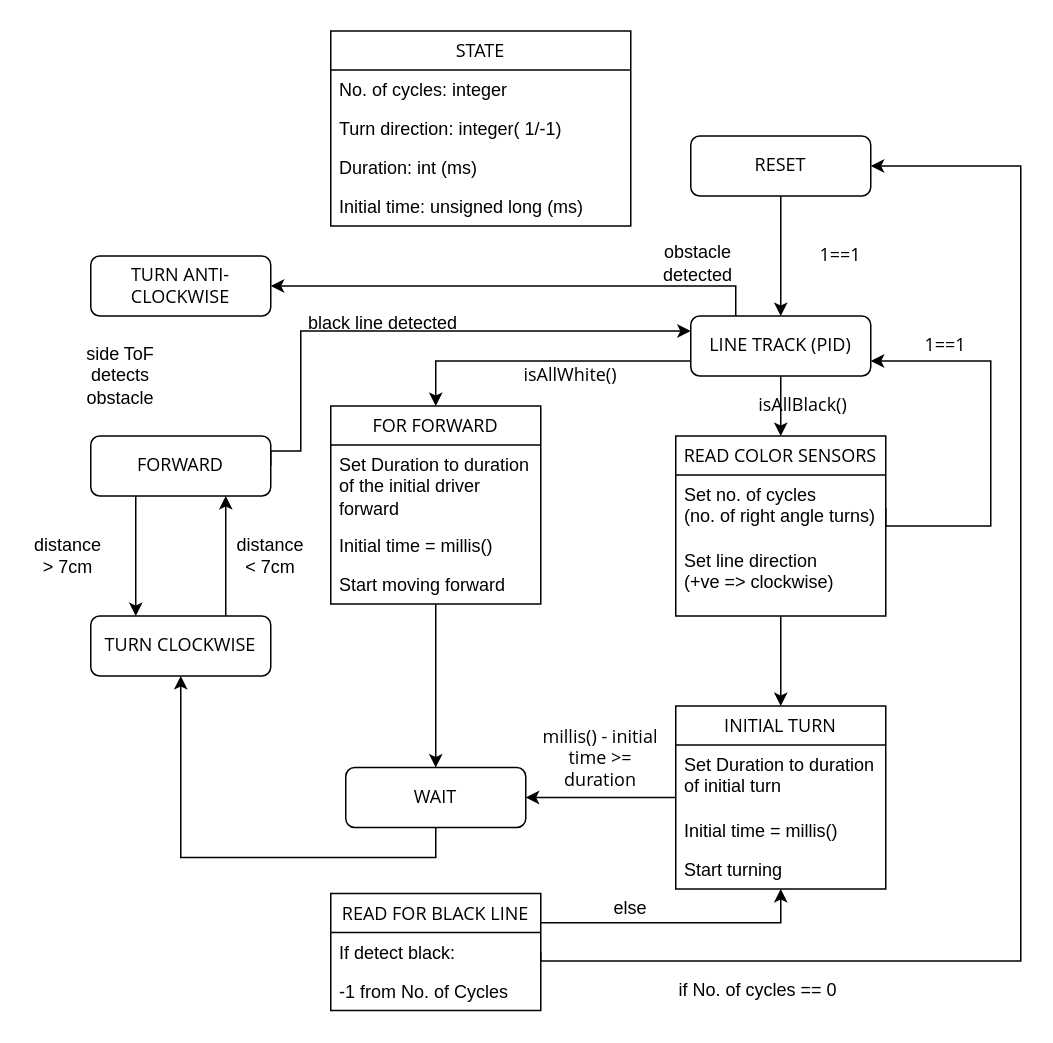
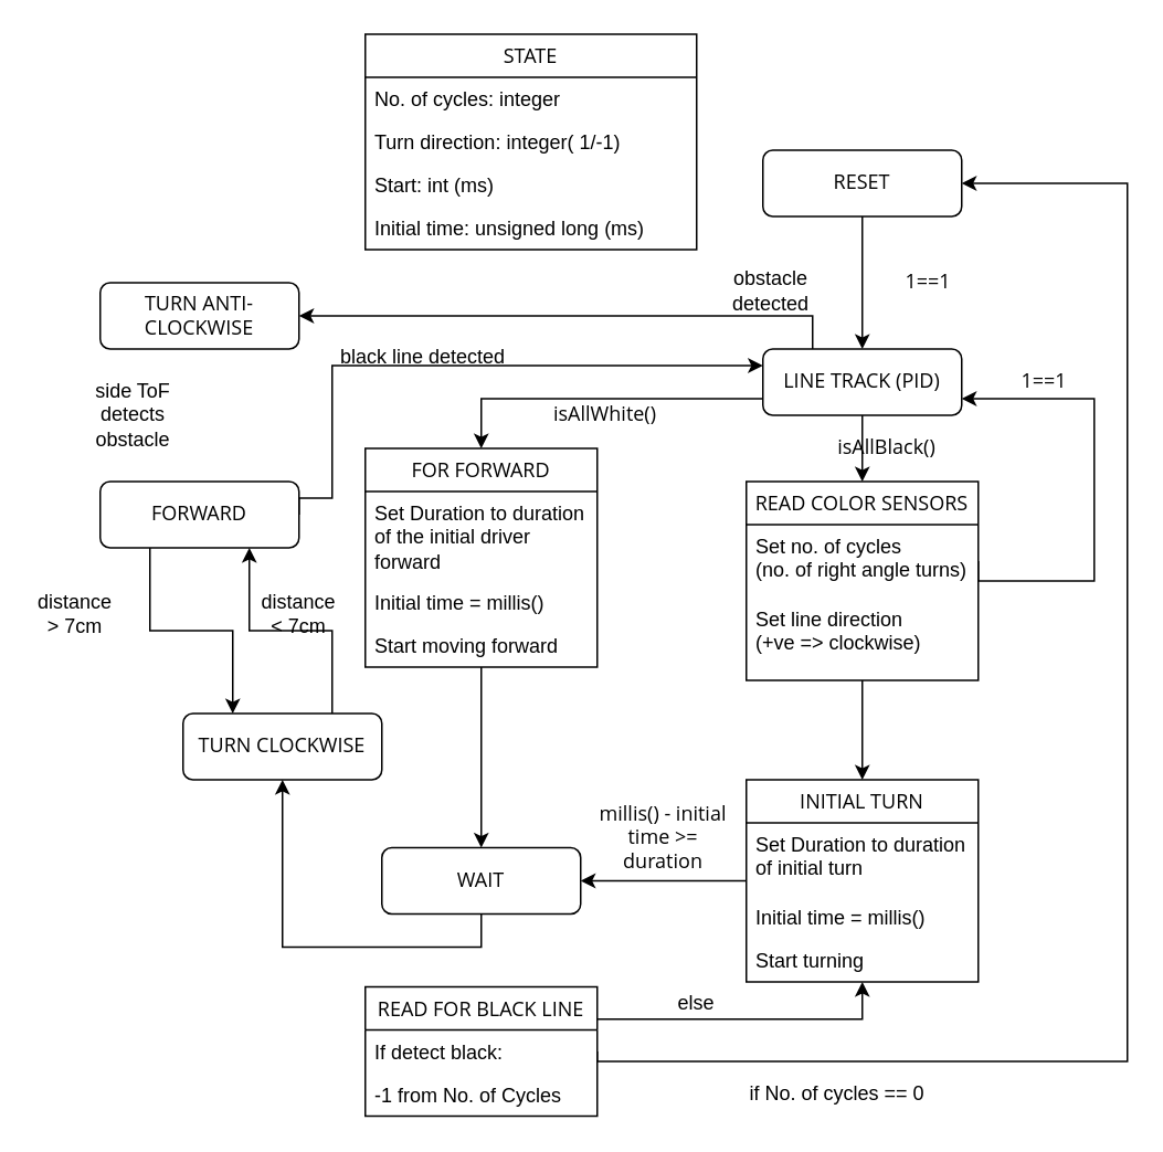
  <mxCell id="0" />
  <mxCell id="1" parent="0" />
  <mxCell id="2" style="edgeStyle=orthogonalEdgeStyle;rounded=0;orthogonalLoop=1;jettySize=auto;html=1;exitX=0.5;exitY=1;exitDx=0;exitDy=0;entryX=0.5;entryY=0;entryDx=0;entryDy=0;fontFamily=Open Sans;fontSource=https%3A%2F%2Ffonts.googleapis.com%2Fcss%3Ffamily%3DOpen%2BSans;" parent="1" source="3" target="8" edge="1"><mxGeometry relative="1" as="geometry" /></mxCell>
  <mxCell id="3" value="&lt;font data-font-src=&quot;https://fonts.googleapis.com/css?family=Open+Sans&quot;&gt;RESE&lt;/font&gt;&lt;font data-font-src=&quot;https://fonts.googleapis.com/css?family=Open+Sans&quot;&gt;T&lt;/font&gt;" style="rounded=1;whiteSpace=wrap;html=1;fontSize=12;glass=0;strokeWidth=1;shadow=0;fontFamily=Open Sans;fontSource=https%3A%2F%2Ffonts.googleapis.com%2Fcss%3Ffamily%3DOpen%2BSans;" parent="1" vertex="1"><mxGeometry x="460" y="90" width="120" height="40" as="geometry" /></mxCell>
  <mxCell id="4" style="edgeStyle=orthogonalEdgeStyle;rounded=0;orthogonalLoop=1;jettySize=auto;html=1;exitX=0.5;exitY=1;exitDx=0;exitDy=0;entryX=0.5;entryY=0;entryDx=0;entryDy=0;fontFamily=Open Sans;fontSource=https%3A%2F%2Ffonts.googleapis.com%2Fcss%3Ffamily%3DOpen%2BSans;" parent="1" source="8" target="19" edge="1"><mxGeometry relative="1" as="geometry"><mxPoint x="520" y="340" as="targetPoint" /></mxGeometry></mxCell>
  <mxCell id="5" style="edgeStyle=orthogonalEdgeStyle;rounded=0;orthogonalLoop=1;jettySize=auto;html=1;exitX=0.5;exitY=0;exitDx=0;exitDy=0;entryX=0.5;entryY=0;entryDx=0;entryDy=0;fontFamily=Open Sans;fontSource=https%3A%2F%2Ffonts.googleapis.com%2Fcss%3Ffamily%3DOpen%2BSans;" parent="1" source="31" target="31" edge="1"><mxGeometry relative="1" as="geometry" /></mxCell>
  <mxCell id="6" style="edgeStyle=orthogonalEdgeStyle;rounded=0;orthogonalLoop=1;jettySize=auto;html=1;exitX=0;exitY=0.75;exitDx=0;exitDy=0;entryX=0.5;entryY=0;entryDx=0;entryDy=0;" edge="1" parent="1" source="8" target="31"><mxGeometry relative="1" as="geometry" /></mxCell>
  <mxCell id="7" style="edgeStyle=orthogonalEdgeStyle;rounded=0;orthogonalLoop=1;jettySize=auto;html=1;exitX=0.25;exitY=0;exitDx=0;exitDy=0;entryX=1;entryY=0.5;entryDx=0;entryDy=0;" edge="1" parent="1" source="8" target="43"><mxGeometry relative="1" as="geometry" /></mxCell>
  <mxCell id="8" value="LINE TRACK (PID)" style="rounded=1;whiteSpace=wrap;html=1;fontSize=12;glass=0;strokeWidth=1;shadow=0;fontFamily=Open Sans;fontSource=https%3A%2F%2Ffonts.googleapis.com%2Fcss%3Ffamily%3DOpen%2BSans;" parent="1" vertex="1"><mxGeometry x="460" y="210" width="120" height="40" as="geometry" /></mxCell>
  <mxCell id="9" value="&lt;div&gt;1==1&lt;/div&gt;" style="text;html=1;strokeColor=none;fillColor=none;align=center;verticalAlign=middle;whiteSpace=wrap;rounded=0;fontFamily=Open Sans;fontSource=https%3A%2F%2Ffonts.googleapis.com%2Fcss%3Ffamily%3DOpen%2BSans;" parent="1" vertex="1"><mxGeometry x="540" y="160" width="40" height="20" as="geometry" /></mxCell>
  <mxCell id="10" value="isAllBlack()" style="text;html=1;strokeColor=none;fillColor=none;align=center;verticalAlign=middle;whiteSpace=wrap;rounded=0;fontFamily=Open Sans;fontSource=https%3A%2F%2Ffonts.googleapis.com%2Fcss%3Ffamily%3DOpen%2BSans;" parent="1" vertex="1"><mxGeometry x="505" y="260" width="60" height="20" as="geometry" /></mxCell>
  <mxCell id="11" style="edgeStyle=orthogonalEdgeStyle;rounded=0;orthogonalLoop=1;jettySize=auto;html=1;exitX=0.5;exitY=1;exitDx=0;exitDy=0;fontFamily=Open Sans;fontSource=https%3A%2F%2Ffonts.googleapis.com%2Fcss%3Ffamily%3DOpen%2BSans;" parent="1" source="12" target="49" edge="1"><mxGeometry relative="1" as="geometry"><mxPoint x="290" y="615" as="targetPoint" /></mxGeometry></mxCell>
  <mxCell id="12" value="WAIT" style="rounded=1;whiteSpace=wrap;html=1;fontFamily=Open Sans;fontSource=https%3A%2F%2Ffonts.googleapis.com%2Fcss%3Ffamily%3DOpen%2BSans;" parent="1" vertex="1"><mxGeometry x="230" y="511" width="120" height="40" as="geometry" /></mxCell>
  <mxCell id="13" value="STATE" style="swimlane;fontStyle=0;childLayout=stackLayout;horizontal=1;startSize=26;horizontalStack=0;resizeParent=1;resizeParentMax=0;resizeLast=0;collapsible=1;marginBottom=0;fontFamily=Open Sans;fontSource=https%3A%2F%2Ffonts.googleapis.com%2Fcss%3Ffamily%3DOpen%2BSans;" parent="1" vertex="1"><mxGeometry x="220" y="20" width="200" height="130" as="geometry" /></mxCell>
  <mxCell id="14" value="No. of cycles: integer" style="text;strokeColor=none;fillColor=none;align=left;verticalAlign=top;spacingLeft=4;spacingRight=4;overflow=hidden;rotatable=0;points=[[0,0.5],[1,0.5]];portConstraint=eastwest;" parent="13" vertex="1"><mxGeometry y="26" width="200" height="26" as="geometry" /></mxCell>
  <mxCell id="15" value="Turn direction: integer( 1/-1)" style="text;strokeColor=none;fillColor=none;align=left;verticalAlign=top;spacingLeft=4;spacingRight=4;overflow=hidden;rotatable=0;points=[[0,0.5],[1,0.5]];portConstraint=eastwest;" parent="13" vertex="1"><mxGeometry y="52" width="200" height="26" as="geometry" /></mxCell>
- <mxCell id="16" value="Duration: int (ms)" style="text;strokeColor=none;fillColor=none;align=left;verticalAlign=top;spacingLeft=4;spacingRight=4;overflow=hidden;rotatable=0;points=[[0,0.5],[1,0.5]];portConstraint=eastwest;" parent="13" vertex="1"><mxGeometry y="78" width="200" height="26" as="geometry" /></mxCell>
+ <mxCell id="16" value="Start: int (ms)" style="text;strokeColor=none;fillColor=none;align=left;verticalAlign=top;spacingLeft=4;spacingRight=4;overflow=hidden;rotatable=0;points=[[0,0.5],[1,0.5]];portConstraint=eastwest;" parent="13" vertex="1"><mxGeometry y="78" width="200" height="26" as="geometry" /></mxCell>
  <mxCell id="17" value="Initial time: unsigned long (ms)" style="text;strokeColor=none;fillColor=none;align=left;verticalAlign=top;spacingLeft=4;spacingRight=4;overflow=hidden;rotatable=0;points=[[0,0.5],[1,0.5]];portConstraint=eastwest;" parent="13" vertex="1"><mxGeometry y="104" width="200" height="26" as="geometry" /></mxCell>
  <mxCell id="18" style="edgeStyle=orthogonalEdgeStyle;rounded=0;orthogonalLoop=1;jettySize=auto;html=1;exitX=0.5;exitY=1;exitDx=0;exitDy=0;fontFamily=Open Sans;fontSource=https%3A%2F%2Ffonts.googleapis.com%2Fcss%3Ffamily%3DOpen%2BSans;entryX=0.5;entryY=0;entryDx=0;entryDy=0;" parent="1" source="19" target="26" edge="1"><mxGeometry relative="1" as="geometry"><mxPoint x="520" y="490" as="targetPoint" /></mxGeometry></mxCell>
  <mxCell id="19" value="READ COLOR SENSORS" style="swimlane;fontStyle=0;childLayout=stackLayout;horizontal=1;startSize=26;horizontalStack=0;resizeParent=1;resizeParentMax=0;resizeLast=0;collapsible=1;marginBottom=0;fontFamily=Open Sans;fontSource=https%3A%2F%2Ffonts.googleapis.com%2Fcss%3Ffamily%3DOpen%2BSans;" parent="1" vertex="1"><mxGeometry x="450" y="290" width="140" height="120" as="geometry" /></mxCell>
  <mxCell id="20" value="Set no. of cycles&#10; (no. of right angle turns)" style="text;strokeColor=none;fillColor=none;align=left;verticalAlign=top;spacingLeft=4;spacingRight=4;overflow=hidden;rotatable=0;points=[[0,0.5],[1,0.5]];portConstraint=eastwest;" parent="19" vertex="1"><mxGeometry y="26" width="140" height="44" as="geometry" /></mxCell>
  <mxCell id="21" value="Set line direction &#10;(+ve =&gt; clockwise)" style="text;strokeColor=none;fillColor=none;align=left;verticalAlign=top;spacingLeft=4;spacingRight=4;overflow=hidden;rotatable=0;points=[[0,0.5],[1,0.5]];portConstraint=eastwest;" parent="19" vertex="1"><mxGeometry y="70" width="140" height="50" as="geometry" /></mxCell>
  <mxCell id="22" style="edgeStyle=orthogonalEdgeStyle;rounded=0;orthogonalLoop=1;jettySize=auto;html=1;exitX=1;exitY=0.5;exitDx=0;exitDy=0;entryX=1;entryY=0.75;entryDx=0;entryDy=0;fontFamily=Open Sans;fontSource=https%3A%2F%2Ffonts.googleapis.com%2Fcss%3Ffamily%3DOpen%2BSans;" parent="1" source="20" target="8" edge="1"><mxGeometry relative="1" as="geometry"><Array as="points"><mxPoint x="590" y="350" /><mxPoint x="660" y="350" /><mxPoint x="660" y="240" /></Array></mxGeometry></mxCell>
  <mxCell id="23" value="1==1" style="text;html=1;strokeColor=none;fillColor=none;align=center;verticalAlign=middle;whiteSpace=wrap;rounded=0;fontFamily=Open Sans;fontSource=https%3A%2F%2Ffonts.googleapis.com%2Fcss%3Ffamily%3DOpen%2BSans;" parent="1" vertex="1"><mxGeometry x="610" y="220" width="40" height="20" as="geometry" /></mxCell>
  <mxCell id="24" value="millis() - initial time &amp;gt;= duration" style="text;html=1;strokeColor=none;fillColor=none;align=center;verticalAlign=middle;whiteSpace=wrap;rounded=0;fontFamily=Open Sans;fontSource=https%3A%2F%2Ffonts.googleapis.com%2Fcss%3Ffamily%3DOpen%2BSans;" parent="1" vertex="1"><mxGeometry x="360" y="480" width="80" height="50" as="geometry" /></mxCell>
  <mxCell id="25" style="edgeStyle=orthogonalEdgeStyle;rounded=0;orthogonalLoop=1;jettySize=auto;html=1;exitX=0;exitY=0.5;exitDx=0;exitDy=0;entryX=1;entryY=0.5;entryDx=0;entryDy=0;fontFamily=Open Sans;fontSource=https%3A%2F%2Ffonts.googleapis.com%2Fcss%3Ffamily%3DOpen%2BSans;" parent="1" source="26" target="12" edge="1"><mxGeometry relative="1" as="geometry" /></mxCell>
  <mxCell id="26" value="INITIAL TURN" style="swimlane;fontStyle=0;childLayout=stackLayout;horizontal=1;startSize=26;horizontalStack=0;resizeParent=1;resizeParentMax=0;resizeLast=0;collapsible=1;marginBottom=0;fontFamily=Open Sans;fontSource=https%3A%2F%2Ffonts.googleapis.com%2Fcss%3Ffamily%3DOpen%2BSans;" parent="1" vertex="1"><mxGeometry x="450" y="470" width="140" height="122" as="geometry" /></mxCell>
  <mxCell id="27" value="Set Duration to duration of initial turn" style="text;strokeColor=none;fillColor=none;align=left;verticalAlign=top;spacingLeft=4;spacingRight=4;overflow=hidden;rotatable=0;points=[[0,0.5],[1,0.5]];portConstraint=eastwest;whiteSpace=wrap;" parent="26" vertex="1"><mxGeometry y="26" width="140" height="44" as="geometry" /></mxCell>
  <mxCell id="28" value="Initial time = millis()" style="text;strokeColor=none;fillColor=none;align=left;verticalAlign=top;spacingLeft=4;spacingRight=4;overflow=hidden;rotatable=0;points=[[0,0.5],[1,0.5]];portConstraint=eastwest;" parent="26" vertex="1"><mxGeometry y="70" width="140" height="26" as="geometry" /></mxCell>
  <mxCell id="29" value="Start turning" style="text;strokeColor=none;fillColor=none;align=left;verticalAlign=top;spacingLeft=4;spacingRight=4;overflow=hidden;rotatable=0;points=[[0,0.5],[1,0.5]];portConstraint=eastwest;" parent="26" vertex="1"><mxGeometry y="96" width="140" height="26" as="geometry" /></mxCell>
  <mxCell id="30" style="edgeStyle=orthogonalEdgeStyle;rounded=0;orthogonalLoop=1;jettySize=auto;html=1;exitX=0.5;exitY=1;exitDx=0;exitDy=0;entryX=0.5;entryY=0;entryDx=0;entryDy=0;fontFamily=Open Sans;fontSource=https%3A%2F%2Ffonts.googleapis.com%2Fcss%3Ffamily%3DOpen%2BSans;" parent="1" source="31" target="12" edge="1"><mxGeometry relative="1" as="geometry" /></mxCell>
  <mxCell id="31" value="FOR FORWARD" style="swimlane;fontStyle=0;childLayout=stackLayout;horizontal=1;startSize=26;horizontalStack=0;resizeParent=1;resizeParentMax=0;resizeLast=0;collapsible=1;marginBottom=0;fontFamily=Open Sans;fontSource=https%3A%2F%2Ffonts.googleapis.com%2Fcss%3Ffamily%3DOpen%2BSans;" parent="1" vertex="1"><mxGeometry x="220" y="270" width="140" height="132" as="geometry" /></mxCell>
  <mxCell id="32" value="Set Duration to duration of the initial driver forward" style="text;strokeColor=none;fillColor=none;align=left;verticalAlign=top;spacingLeft=4;spacingRight=4;overflow=hidden;rotatable=0;points=[[0,0.5],[1,0.5]];portConstraint=eastwest;whiteSpace=wrap;" parent="31" vertex="1"><mxGeometry y="26" width="140" height="54" as="geometry" /></mxCell>
  <mxCell id="33" value="Initial time = millis()" style="text;strokeColor=none;fillColor=none;align=left;verticalAlign=top;spacingLeft=4;spacingRight=4;overflow=hidden;rotatable=0;points=[[0,0.5],[1,0.5]];portConstraint=eastwest;" parent="31" vertex="1"><mxGeometry y="80" width="140" height="26" as="geometry" /></mxCell>
  <mxCell id="34" value="Start moving forward" style="text;strokeColor=none;fillColor=none;align=left;verticalAlign=top;spacingLeft=4;spacingRight=4;overflow=hidden;rotatable=0;points=[[0,0.5],[1,0.5]];portConstraint=eastwest;" parent="31" vertex="1"><mxGeometry y="106" width="140" height="26" as="geometry" /></mxCell>
  <mxCell id="35" style="edgeStyle=orthogonalEdgeStyle;rounded=0;orthogonalLoop=1;jettySize=auto;html=1;exitX=1;exitY=0.5;exitDx=0;exitDy=0;entryX=1;entryY=0.5;entryDx=0;entryDy=0;fontFamily=Open Sans;fontSource=https%3A%2F%2Ffonts.googleapis.com%2Fcss%3Ffamily%3DOpen%2BSans;" parent="1" source="37" target="3" edge="1"><mxGeometry relative="1" as="geometry"><Array as="points"><mxPoint x="360" y="640" /><mxPoint x="680" y="640" /><mxPoint x="680" y="110" /></Array></mxGeometry></mxCell>
  <mxCell id="36" style="edgeStyle=orthogonalEdgeStyle;rounded=0;orthogonalLoop=1;jettySize=auto;html=1;exitX=1;exitY=0.25;exitDx=0;exitDy=0;" parent="1" source="37" target="26" edge="1"><mxGeometry relative="1" as="geometry" /></mxCell>
  <mxCell id="37" value="READ FOR BLACK LINE" style="swimlane;fontStyle=0;childLayout=stackLayout;horizontal=1;startSize=26;horizontalStack=0;resizeParent=1;resizeParentMax=0;resizeLast=0;collapsible=1;marginBottom=0;fontFamily=Open Sans;fontSource=https%3A%2F%2Ffonts.googleapis.com%2Fcss%3Ffamily%3DOpen%2BSans;" parent="1" vertex="1"><mxGeometry x="220" y="595" width="140" height="78" as="geometry" /></mxCell>
  <mxCell id="38" value="If detect black:" style="text;strokeColor=none;fillColor=none;align=left;verticalAlign=top;spacingLeft=4;spacingRight=4;overflow=hidden;rotatable=0;points=[[0,0.5],[1,0.5]];portConstraint=eastwest;" parent="37" vertex="1"><mxGeometry y="26" width="140" height="26" as="geometry" /></mxCell>
  <mxCell id="39" value="-1 from No. of Cycles" style="text;strokeColor=none;fillColor=none;align=left;verticalAlign=top;spacingLeft=4;spacingRight=4;overflow=hidden;rotatable=0;points=[[0,0.5],[1,0.5]];portConstraint=eastwest;" parent="37" vertex="1"><mxGeometry y="52" width="140" height="26" as="geometry" /></mxCell>
- <mxCell id="40" value="isAllWhite()" style="text;html=1;strokeColor=none;fillColor=none;align=center;verticalAlign=middle;whiteSpace=wrap;rounded=0;fontFamily=Open Sans;fontSource=https%3A%2F%2Ffonts.googleapis.com%2Fcss%3Ffamily%3DOpen%2BSans;" parent="1" vertex="1"><mxGeometry x="340" y="240" width="80" height="20" as="geometry" /></mxCell>
+ <mxCell id="40" value="isAllWhite()" style="text;html=1;strokeColor=none;fillColor=none;align=center;verticalAlign=middle;whiteSpace=wrap;rounded=0;fontFamily=Open Sans;fontSource=https%3A%2F%2Ffonts.googleapis.com%2Fcss%3Ffamily%3DOpen%2BSans;" parent="1" vertex="1"><mxGeometry x="325" y="240" width="80" height="20" as="geometry" /></mxCell>
  <mxCell id="41" value="if No. of cycles == 0" style="text;html=1;strokeColor=none;fillColor=none;align=center;verticalAlign=middle;whiteSpace=wrap;rounded=0;" parent="1" vertex="1"><mxGeometry x="450" y="650" width="110" height="20" as="geometry" /></mxCell>
  <mxCell id="42" value="else" style="text;html=1;strokeColor=none;fillColor=none;align=center;verticalAlign=middle;whiteSpace=wrap;rounded=0;" parent="1" vertex="1"><mxGeometry x="400" y="595" width="40" height="20" as="geometry" /></mxCell>
  <mxCell id="43" value="TURN ANTI-CLOCKWISE" style="rounded=1;whiteSpace=wrap;html=1;fontSize=12;glass=0;strokeWidth=1;shadow=0;fontFamily=Open Sans;fontSource=https%3A%2F%2Ffonts.googleapis.com%2Fcss%3Ffamily%3DOpen%2BSans;" vertex="1" parent="1"><mxGeometry x="60" y="170" width="120" height="40" as="geometry" /></mxCell>
  <mxCell id="44" style="edgeStyle=orthogonalEdgeStyle;rounded=0;orthogonalLoop=1;jettySize=auto;html=1;exitX=1;exitY=0.5;exitDx=0;exitDy=0;entryX=0;entryY=0.25;entryDx=0;entryDy=0;" edge="1" parent="1" source="46" target="8"><mxGeometry relative="1" as="geometry"><Array as="points"><mxPoint x="200" y="300" /><mxPoint x="200" y="220" /></Array></mxGeometry></mxCell>
  <mxCell id="45" style="edgeStyle=orthogonalEdgeStyle;rounded=0;orthogonalLoop=1;jettySize=auto;html=1;exitX=0.25;exitY=1;exitDx=0;exitDy=0;entryX=0.25;entryY=0;entryDx=0;entryDy=0;" edge="1" parent="1" source="46" target="49"><mxGeometry relative="1" as="geometry" /></mxCell>
  <mxCell id="46" value="FORWARD" style="rounded=1;whiteSpace=wrap;html=1;fontSize=12;glass=0;strokeWidth=1;shadow=0;fontFamily=Open Sans;fontSource=https%3A%2F%2Ffonts.googleapis.com%2Fcss%3Ffamily%3DOpen%2BSans;" vertex="1" parent="1"><mxGeometry x="60" y="290" width="120" height="40" as="geometry" /></mxCell>
  <mxCell id="47" value="&lt;div&gt;side ToF detects obstacle&lt;/div&gt;" style="text;html=1;strokeColor=none;fillColor=none;align=center;verticalAlign=middle;whiteSpace=wrap;rounded=0;" vertex="1" parent="1"><mxGeometry x="40" y="225" width="80" height="50" as="geometry" /></mxCell>
  <mxCell id="48" style="edgeStyle=orthogonalEdgeStyle;rounded=0;orthogonalLoop=1;jettySize=auto;html=1;exitX=0.75;exitY=0;exitDx=0;exitDy=0;entryX=0.75;entryY=1;entryDx=0;entryDy=0;" edge="1" parent="1" source="49" target="46"><mxGeometry relative="1" as="geometry" /></mxCell>
- <mxCell id="49" value="TURN CLOCKWISE" style="rounded=1;whiteSpace=wrap;html=1;fontSize=12;glass=0;strokeWidth=1;shadow=0;fontFamily=Open Sans;fontSource=https%3A%2F%2Ffonts.googleapis.com%2Fcss%3Ffamily%3DOpen%2BSans;" vertex="1" parent="1"><mxGeometry x="60" y="410" width="120" height="40" as="geometry" /></mxCell>
+ <mxCell id="49" value="TURN CLOCKWISE" style="rounded=1;whiteSpace=wrap;html=1;fontSize=12;glass=0;strokeWidth=1;shadow=0;fontFamily=Open Sans;fontSource=https%3A%2F%2Ffonts.googleapis.com%2Fcss%3Ffamily%3DOpen%2BSans;" vertex="1" parent="1"><mxGeometry x="110" y="430" width="120" height="40" as="geometry" /></mxCell>
  <mxCell id="50" value="black line detected" style="text;html=1;strokeColor=none;fillColor=none;align=center;verticalAlign=middle;whiteSpace=wrap;rounded=0;" vertex="1" parent="1"><mxGeometry x="200" y="205" width="110" height="20" as="geometry" /></mxCell>
  <mxCell id="51" value="distance &amp;lt; 7cm" style="text;html=1;strokeColor=none;fillColor=none;align=center;verticalAlign=middle;whiteSpace=wrap;rounded=0;" vertex="1" parent="1"><mxGeometry x="160" y="350" width="40" height="40" as="geometry" /></mxCell>
  <mxCell id="52" value="obstacle detected" style="text;html=1;strokeColor=none;fillColor=none;align=center;verticalAlign=middle;whiteSpace=wrap;rounded=0;" vertex="1" parent="1"><mxGeometry x="420" y="160" width="90" height="30" as="geometry" /></mxCell>
  <mxCell id="53" value="distance &amp;gt; 7cm" style="text;html=1;strokeColor=none;fillColor=none;align=center;verticalAlign=middle;whiteSpace=wrap;rounded=0;" vertex="1" parent="1"><mxGeometry x="20" y="345" width="50" height="50" as="geometry" /></mxCell>
